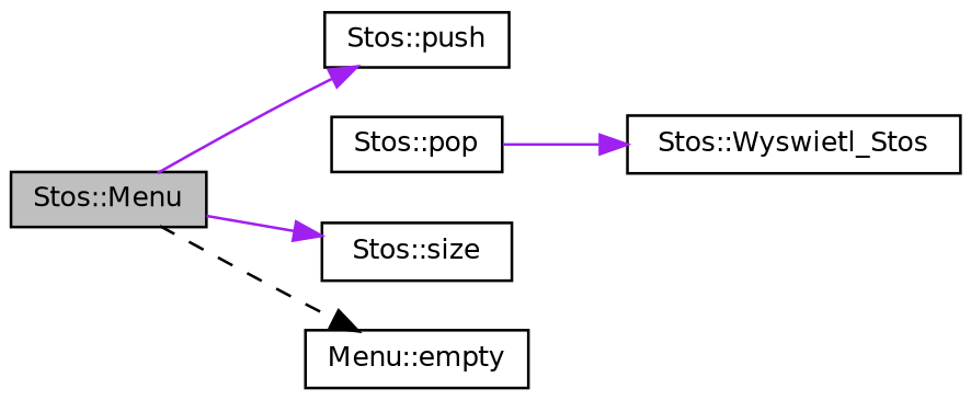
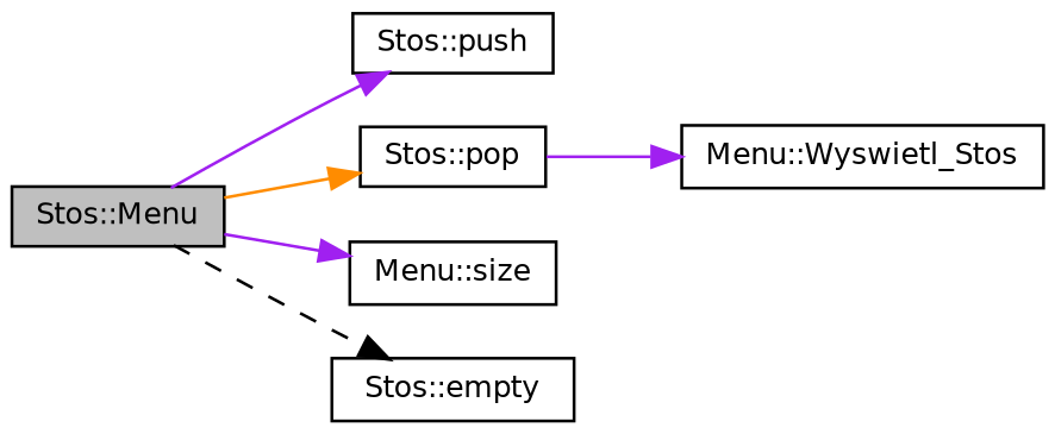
  digraph {
    rankdir=LR
    node [color=black fillcolor=white fontname=Helvetica fontsize=10 shape=record style=filled]
    edge [color=purple fontname=Helvetica fontsize=10 labelfontname=Helvetica labelfontsize=10 style=solid]
    n1 [fillcolor=grey75 fontcolor=black height=0.2 label="Stos::Menu" width=0.4]
    n2 [height=0.2 label="Stos::push" width=0.4]
    n3 [height=0.2 label="Stos::pop" width=0.4]
-   n4 [height=0.2 label="Stos::size" width=0.4]
-   n5 [height=0.2 label="Menu::empty" width=0.4]
-   n6 [height=0.2 label="Stos::Wyswietl_Stos" width=0.4]
+   n4 [height=0.2 label="Menu::size" width=0.4]
+   n5 [height=0.2 label="Stos::empty" width=0.4]
+   n6 [height=0.2 label="Menu::Wyswietl_Stos" width=0.4]
    n1 -> n2
+   n1 -> n3 [color=darkorange]
    n1 -> n4
    n1 -> n5 [color=black style=dashed]
    n3 -> n6
  }
